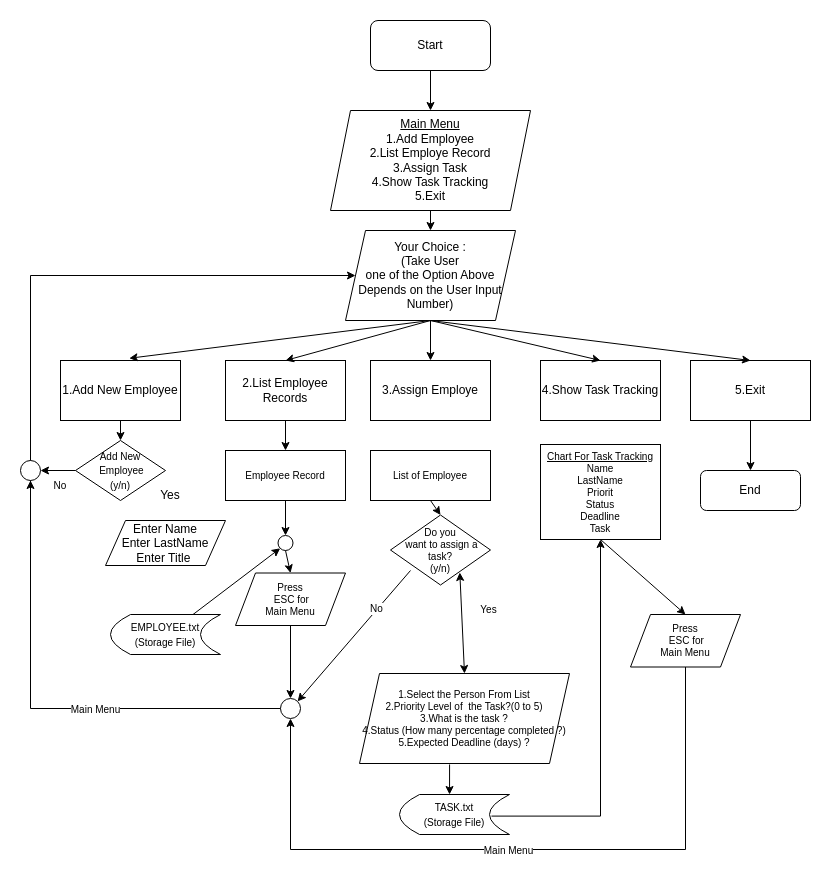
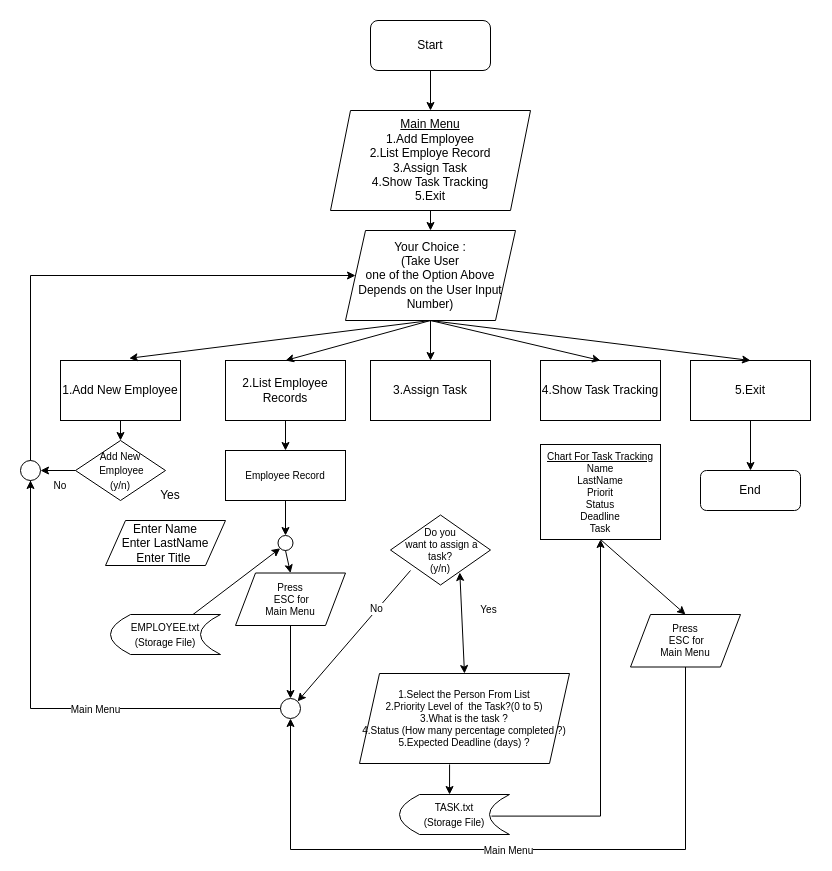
  <mxCell id="0" />
  <mxCell id="1" parent="0" />
  <mxCell id="2" value="Start" style="rounded=1;whiteSpace=wrap;html=1;" vertex="1" parent="1"><mxGeometry x="370" y="20" width="120" height="50" as="geometry" /></mxCell>
  <mxCell id="3" value="&lt;u&gt;Main Menu&lt;/u&gt;&lt;br&gt;1.Add Employee&lt;br&gt;2.List Employe Record&lt;br&gt;3.Assign Task&lt;br&gt;4.Show Task Tracking&lt;br&gt;5.Exit" style="shape=parallelogram;perimeter=parallelogramPerimeter;whiteSpace=wrap;html=1;fixedSize=1;" vertex="1" parent="1"><mxGeometry x="330" y="110" width="200" height="100" as="geometry" /></mxCell>
  <mxCell id="4" value="Your Choice :&lt;br&gt;(Take User&lt;br&gt;one of the Option Above Depends on the User Input Number)" style="shape=parallelogram;perimeter=parallelogramPerimeter;whiteSpace=wrap;html=1;fixedSize=1;" vertex="1" parent="1"><mxGeometry x="345" y="230" width="170" height="90" as="geometry" /></mxCell>
  <mxCell id="5" value="" style="endArrow=classic;html=1;rounded=0;exitX=0.5;exitY=1;exitDx=0;exitDy=0;entryX=0.5;entryY=0;entryDx=0;entryDy=0;" edge="1" parent="1" source="2" target="3"><mxGeometry width="50" height="50" relative="1" as="geometry"><mxPoint x="660" y="220" as="sourcePoint" /><mxPoint x="470" y="110" as="targetPoint" /></mxGeometry></mxCell>
  <mxCell id="6" value="" style="endArrow=classic;html=1;rounded=0;exitX=0.5;exitY=1;exitDx=0;exitDy=0;entryX=0.5;entryY=0;entryDx=0;entryDy=0;" edge="1" parent="1" source="3" target="4"><mxGeometry width="50" height="50" relative="1" as="geometry"><mxPoint x="660" y="210" as="sourcePoint" /><mxPoint x="450" y="230" as="targetPoint" /></mxGeometry></mxCell>
  <mxCell id="7" value="1.Add New Employee" style="rounded=0;whiteSpace=wrap;html=1;" vertex="1" parent="1"><mxGeometry x="60" y="360" width="120" height="60" as="geometry" /></mxCell>
  <mxCell id="8" value="2.List Employee Records" style="rounded=0;whiteSpace=wrap;html=1;" vertex="1" parent="1"><mxGeometry x="225" y="360" width="120" height="60" as="geometry" /></mxCell>
- <mxCell id="9" value="3.Assign Employe" style="rounded=0;whiteSpace=wrap;html=1;" vertex="1" parent="1"><mxGeometry x="370" y="360" width="120" height="60" as="geometry" /></mxCell>
+ <mxCell id="9" value="3.Assign Task" style="rounded=0;whiteSpace=wrap;html=1;" vertex="1" parent="1"><mxGeometry x="370" y="360" width="120" height="60" as="geometry" /></mxCell>
  <mxCell id="10" value="4.Show Task Tracking" style="rounded=0;whiteSpace=wrap;html=1;" vertex="1" parent="1"><mxGeometry x="540" y="360" width="120" height="60" as="geometry" /></mxCell>
  <mxCell id="11" value="5.Exit" style="rounded=0;whiteSpace=wrap;html=1;" vertex="1" parent="1"><mxGeometry x="690" y="360" width="120" height="60" as="geometry" /></mxCell>
  <mxCell id="12" value="&lt;font style=&quot;font-size: 10px;&quot;&gt;Add New&lt;br&gt;&amp;nbsp;Employee&lt;br&gt;(y/n)&lt;/font&gt;" style="rhombus;whiteSpace=wrap;html=1;" vertex="1" parent="1"><mxGeometry x="75" y="440" width="90" height="60" as="geometry" /></mxCell>
  <mxCell id="13" value="Enter Name&lt;br&gt;Enter LastName&lt;br&gt;Enter Title&amp;nbsp;" style="shape=parallelogram;perimeter=parallelogramPerimeter;whiteSpace=wrap;html=1;fixedSize=1;" vertex="1" parent="1"><mxGeometry x="105" y="520" width="120" height="45" as="geometry" /></mxCell>
  <mxCell id="14" value="&lt;font style=&quot;font-size: 10px;&quot;&gt;EMPLOYEE.txt&lt;br&gt;(Storage File)&lt;br&gt;&lt;/font&gt;" style="shape=dataStorage;whiteSpace=wrap;html=1;fixedSize=1;" vertex="1" parent="1"><mxGeometry x="110" y="614" width="110" height="40" as="geometry" /></mxCell>
  <mxCell id="15" value="" style="endArrow=classic;html=1;rounded=0;exitX=0.5;exitY=1;exitDx=0;exitDy=0;entryX=0.573;entryY=-0.037;entryDx=0;entryDy=0;entryPerimeter=0;" edge="1" parent="1" source="4" target="7"><mxGeometry width="50" height="50" relative="1" as="geometry"><mxPoint x="420" y="710" as="sourcePoint" /><mxPoint x="470" y="660" as="targetPoint" /></mxGeometry></mxCell>
  <mxCell id="16" value="" style="endArrow=classic;html=1;rounded=0;exitX=0.5;exitY=1;exitDx=0;exitDy=0;entryX=0.5;entryY=0;entryDx=0;entryDy=0;" edge="1" parent="1" source="4" target="8"><mxGeometry width="50" height="50" relative="1" as="geometry"><mxPoint x="420" y="450" as="sourcePoint" /><mxPoint x="470" y="400" as="targetPoint" /></mxGeometry></mxCell>
  <mxCell id="17" value="" style="endArrow=classic;html=1;rounded=0;exitX=0.5;exitY=1;exitDx=0;exitDy=0;entryX=0.5;entryY=0;entryDx=0;entryDy=0;" edge="1" parent="1" source="4" target="9"><mxGeometry width="50" height="50" relative="1" as="geometry"><mxPoint x="420" y="450" as="sourcePoint" /><mxPoint x="440" y="360" as="targetPoint" /></mxGeometry></mxCell>
  <mxCell id="18" value="" style="endArrow=classic;html=1;rounded=0;entryX=0.5;entryY=0;entryDx=0;entryDy=0;exitX=0.5;exitY=1;exitDx=0;exitDy=0;" edge="1" parent="1" source="4" target="10"><mxGeometry width="50" height="50" relative="1" as="geometry"><mxPoint x="420" y="330" as="sourcePoint" /><mxPoint x="470" y="280" as="targetPoint" /></mxGeometry></mxCell>
  <mxCell id="19" value="" style="endArrow=classic;html=1;rounded=0;entryX=0.5;entryY=0;entryDx=0;entryDy=0;" edge="1" parent="1" target="11"><mxGeometry width="50" height="50" relative="1" as="geometry"><mxPoint x="430" y="320" as="sourcePoint" /><mxPoint x="470" y="280" as="targetPoint" /></mxGeometry></mxCell>
  <mxCell id="20" value="Yes" style="text;html=1;strokeColor=none;fillColor=none;align=center;verticalAlign=middle;whiteSpace=wrap;rounded=0;" vertex="1" parent="1"><mxGeometry x="140" y="480" width="60" height="30" as="geometry" /></mxCell>
  <mxCell id="21" value="No" style="text;html=1;strokeColor=none;fillColor=none;align=center;verticalAlign=middle;whiteSpace=wrap;rounded=0;fontSize=10;" vertex="1" parent="1"><mxGeometry x="30" y="470" width="60" height="30" as="geometry" /></mxCell>
  <mxCell id="22" value="" style="endArrow=classic;html=1;rounded=0;fontSize=10;exitX=0.5;exitY=1;exitDx=0;exitDy=0;entryX=0.5;entryY=0;entryDx=0;entryDy=0;" edge="1" parent="1" source="7" target="12"><mxGeometry width="50" height="50" relative="1" as="geometry"><mxPoint x="50" y="340" as="sourcePoint" /><mxPoint x="100" y="290" as="targetPoint" /></mxGeometry></mxCell>
  <mxCell id="23" value="Employee Record" style="rounded=0;whiteSpace=wrap;html=1;fontSize=10;" vertex="1" parent="1"><mxGeometry x="225" y="450" width="120" height="50" as="geometry" /></mxCell>
  <mxCell id="24" value="" style="endArrow=classic;html=1;rounded=0;fontSize=10;exitX=0.75;exitY=0;exitDx=0;exitDy=0;entryX=0;entryY=1;entryDx=0;entryDy=0;" edge="1" parent="1" source="14" target="26"><mxGeometry width="50" height="50" relative="1" as="geometry"><mxPoint x="290" y="590" as="sourcePoint" /><mxPoint x="250" y="560" as="targetPoint" /></mxGeometry></mxCell>
  <mxCell id="25" value="" style="endArrow=classic;html=1;rounded=0;fontSize=10;exitX=0.5;exitY=1;exitDx=0;exitDy=0;entryX=0.5;entryY=0;entryDx=0;entryDy=0;" edge="1" parent="1" source="8" target="23"><mxGeometry width="50" height="50" relative="1" as="geometry"><mxPoint x="40" y="600" as="sourcePoint" /><mxPoint x="90" y="550" as="targetPoint" /></mxGeometry></mxCell>
  <mxCell id="26" value="" style="ellipse;whiteSpace=wrap;html=1;aspect=fixed;fontSize=10;" vertex="1" parent="1"><mxGeometry x="277.5" y="535" width="15" height="15" as="geometry" /></mxCell>
  <mxCell id="27" value="" style="endArrow=classic;html=1;rounded=0;fontSize=10;exitX=0.5;exitY=1;exitDx=0;exitDy=0;entryX=0.5;entryY=0;entryDx=0;entryDy=0;" edge="1" parent="1" source="23" target="26"><mxGeometry width="50" height="50" relative="1" as="geometry"><mxPoint x="40" y="600" as="sourcePoint" /><mxPoint x="90" y="550" as="targetPoint" /></mxGeometry></mxCell>
  <mxCell id="28" value="Press&lt;br&gt;&amp;nbsp;ESC for &lt;br&gt;Main Menu" style="shape=parallelogram;perimeter=parallelogramPerimeter;whiteSpace=wrap;html=1;fixedSize=1;fontSize=10;" vertex="1" parent="1"><mxGeometry x="235" y="572.5" width="110" height="52.5" as="geometry" /></mxCell>
  <mxCell id="29" value="" style="edgeStyle=elbowEdgeStyle;elbow=horizontal;endArrow=classic;html=1;rounded=0;fontSize=10;entryX=0;entryY=0.5;entryDx=0;entryDy=0;startArrow=none;" edge="1" parent="1" target="4"><mxGeometry width="50" height="50" relative="1" as="geometry"><mxPoint x="40" y="470" as="sourcePoint" /><mxPoint x="60" y="280" as="targetPoint" /><Array as="points"><mxPoint x="30" y="380" /></Array></mxGeometry></mxCell>
  <mxCell id="30" value="" style="endArrow=classic;html=1;rounded=0;fontSize=10;entryX=0.5;entryY=0;entryDx=0;entryDy=0;exitX=0.5;exitY=1;exitDx=0;exitDy=0;" edge="1" parent="1" source="26"><mxGeometry width="50" height="50" relative="1" as="geometry"><mxPoint x="210" y="600" as="sourcePoint" /><mxPoint x="290" y="572.5" as="targetPoint" /></mxGeometry></mxCell>
- <mxCell id="31" value="List of Employee" style="rounded=0;whiteSpace=wrap;html=1;fontSize=10;" vertex="1" parent="1"><mxGeometry x="370" y="450" width="120" height="50" as="geometry" /></mxCell>
  <mxCell id="32" value="Do you&lt;br&gt;&amp;nbsp;want to assign a task?&lt;br&gt;(y/n)" style="rhombus;whiteSpace=wrap;html=1;fontSize=10;" vertex="1" parent="1"><mxGeometry x="390" y="514.5" width="100" height="70" as="geometry" /></mxCell>
  <mxCell id="33" value="1.Select the Person From List&lt;br&gt;2.Priority Level of&amp;nbsp; the Task?(0 to 5)&lt;br&gt;3.What is the task ?&lt;br&gt;4.Status (How many percentage completed ?)&lt;br&gt;5.Expected Deadline (days) ?" style="shape=parallelogram;perimeter=parallelogramPerimeter;whiteSpace=wrap;html=1;fixedSize=1;fontSize=10;" vertex="1" parent="1"><mxGeometry x="359" y="673" width="210" height="90" as="geometry" /></mxCell>
- <mxCell id="34" value="" style="endArrow=classic;html=1;rounded=0;fontSize=10;exitX=0.5;exitY=1;exitDx=0;exitDy=0;entryX=0.5;entryY=0;entryDx=0;entryDy=0;" edge="1" parent="1" source="31" target="32"><mxGeometry width="50" height="50" relative="1" as="geometry"><mxPoint x="240" y="560" as="sourcePoint" /><mxPoint x="290" y="510" as="targetPoint" /></mxGeometry></mxCell>
  <mxCell id="35" value="" style="ellipse;whiteSpace=wrap;html=1;aspect=fixed;fontSize=10;" vertex="1" parent="1"><mxGeometry x="280" y="698" width="20" height="20" as="geometry" /></mxCell>
  <mxCell id="36" value="" style="endArrow=classic;html=1;rounded=0;fontSize=10;entryX=1;entryY=0;entryDx=0;entryDy=0;startArrow=none;" edge="1" parent="1" target="35"><mxGeometry width="50" height="50" relative="1" as="geometry"><mxPoint x="410" y="570" as="sourcePoint" /><mxPoint x="290" y="510" as="targetPoint" /></mxGeometry></mxCell>
  <mxCell id="37" value="No" style="edgeLabel;html=1;align=center;verticalAlign=middle;resizable=0;points=[];fontSize=10;" vertex="1" connectable="0" parent="36"><mxGeometry x="-0.414" y="-2" relative="1" as="geometry"><mxPoint as="offset" /></mxGeometry></mxCell>
  <mxCell id="38" value="" style="endArrow=classic;html=1;rounded=0;fontSize=10;exitX=0.75;exitY=0;exitDx=0;exitDy=0;startArrow=none;" edge="1" parent="1" source="41"><mxGeometry width="50" height="50" relative="1" as="geometry"><mxPoint x="240" y="340" as="sourcePoint" /><mxPoint x="30" y="470" as="targetPoint" /></mxGeometry></mxCell>
  <mxCell id="39" value="" style="edgeStyle=elbowEdgeStyle;elbow=horizontal;endArrow=none;html=1;rounded=0;fontSize=10;exitX=0;exitY=0.5;exitDx=0;exitDy=0;entryX=0;entryY=0.25;entryDx=0;entryDy=0;" edge="1" parent="1" source="35" target="21"><mxGeometry width="50" height="50" relative="1" as="geometry"><mxPoint x="280" y="679" as="sourcePoint" /><mxPoint x="40" y="470" as="targetPoint" /><Array as="points"><mxPoint x="30" y="490" /></Array></mxGeometry></mxCell>
  <mxCell id="40" value="Main Menu" style="edgeLabel;html=1;align=center;verticalAlign=middle;resizable=0;points=[];fontSize=10;" vertex="1" connectable="0" parent="39"><mxGeometry x="-0.226" relative="1" as="geometry"><mxPoint as="offset" /></mxGeometry></mxCell>
  <mxCell id="41" value="" style="ellipse;whiteSpace=wrap;html=1;aspect=fixed;fontSize=10;" vertex="1" parent="1"><mxGeometry x="20" y="460" width="20" height="20" as="geometry" /></mxCell>
  <mxCell id="42" value="" style="endArrow=classic;html=1;rounded=0;fontSize=10;entryX=1;entryY=0.5;entryDx=0;entryDy=0;exitX=0.75;exitY=0;exitDx=0;exitDy=0;" edge="1" parent="1" source="21" target="41"><mxGeometry width="50" height="50" relative="1" as="geometry"><mxPoint x="240" y="560" as="sourcePoint" /><mxPoint x="290" y="510" as="targetPoint" /></mxGeometry></mxCell>
  <mxCell id="43" value="" style="endArrow=classic;html=1;rounded=0;fontSize=10;exitX=0.5;exitY=1;exitDx=0;exitDy=0;entryX=0.5;entryY=0;entryDx=0;entryDy=0;" edge="1" parent="1" source="28" target="35"><mxGeometry width="50" height="50" relative="1" as="geometry"><mxPoint x="290" y="654" as="sourcePoint" /><mxPoint x="290" y="539" as="targetPoint" /></mxGeometry></mxCell>
  <mxCell id="44" value="" style="endArrow=classic;html=1;rounded=0;fontSize=10;" edge="1" parent="1"><mxGeometry width="50" height="50" relative="1" as="geometry"><mxPoint x="30" y="680" as="sourcePoint" /><mxPoint x="30" y="480" as="targetPoint" /></mxGeometry></mxCell>
  <mxCell id="45" value="" style="endArrow=classic;startArrow=classic;html=1;rounded=0;fontSize=10;entryX=0.5;entryY=0;entryDx=0;entryDy=0;exitX=0.693;exitY=0.821;exitDx=0;exitDy=0;exitPerimeter=0;" edge="1" parent="1" source="32" target="33"><mxGeometry width="50" height="50" relative="1" as="geometry"><mxPoint x="240" y="560" as="sourcePoint" /><mxPoint x="290" y="510" as="targetPoint" /></mxGeometry></mxCell>
  <mxCell id="46" value="Yes" style="edgeLabel;html=1;align=center;verticalAlign=middle;resizable=0;points=[];fontSize=10;" vertex="1" connectable="0" parent="1"><mxGeometry x="380.005" y="637.667" as="geometry"><mxPoint x="107" y="-29" as="offset" /></mxGeometry></mxCell>
  <mxCell id="47" value="Press&lt;br&gt;&amp;nbsp;ESC for &lt;br&gt;Main Menu" style="shape=parallelogram;perimeter=parallelogramPerimeter;whiteSpace=wrap;html=1;fixedSize=1;fontSize=10;" vertex="1" parent="1"><mxGeometry x="630" y="614" width="110" height="52.5" as="geometry" /></mxCell>
  <mxCell id="48" value="&lt;u&gt;Chart For Task Tracking&lt;/u&gt;&lt;br&gt;Name&lt;br&gt;LastName&lt;br&gt;Priorit&lt;br&gt;Status&lt;br&gt;Deadline&lt;br&gt;Task" style="rounded=0;whiteSpace=wrap;html=1;fontSize=10;" vertex="1" parent="1"><mxGeometry x="540" y="444" width="120" height="95" as="geometry" /></mxCell>
  <mxCell id="49" value="&lt;font style=&quot;font-size: 10px;&quot;&gt;TASK.txt&lt;br&gt;(Storage File)&lt;br&gt;&lt;/font&gt;" style="shape=dataStorage;whiteSpace=wrap;html=1;fixedSize=1;" vertex="1" parent="1"><mxGeometry x="399" y="794" width="110" height="40" as="geometry" /></mxCell>
  <mxCell id="50" value="" style="endArrow=classic;html=1;rounded=0;fontSize=10;exitX=0.429;exitY=1.011;exitDx=0;exitDy=0;exitPerimeter=0;entryX=0.455;entryY=0;entryDx=0;entryDy=0;entryPerimeter=0;" edge="1" parent="1" source="33" target="49"><mxGeometry width="50" height="50" relative="1" as="geometry"><mxPoint x="520" y="779" as="sourcePoint" /><mxPoint x="570" y="729" as="targetPoint" /></mxGeometry></mxCell>
  <mxCell id="51" value="" style="endArrow=classic;html=1;rounded=0;fontSize=10;entryX=0.5;entryY=0;entryDx=0;entryDy=0;exitX=0.5;exitY=1;exitDx=0;exitDy=0;" edge="1" parent="1" source="48" target="47"><mxGeometry width="50" height="50" relative="1" as="geometry"><mxPoint x="540" y="710" as="sourcePoint" /><mxPoint x="590" y="660" as="targetPoint" /></mxGeometry></mxCell>
  <mxCell id="52" value="" style="edgeStyle=segmentEdgeStyle;endArrow=classic;html=1;rounded=0;fontSize=10;entryX=0.5;entryY=1;entryDx=0;entryDy=0;exitX=0.836;exitY=0.54;exitDx=0;exitDy=0;exitPerimeter=0;" edge="1" parent="1" source="49" target="48"><mxGeometry width="50" height="50" relative="1" as="geometry"><mxPoint x="512" y="815" as="sourcePoint" /><mxPoint x="600" y="730" as="targetPoint" /><Array as="points"><mxPoint x="600" y="816" /></Array></mxGeometry></mxCell>
  <mxCell id="53" value="" style="edgeStyle=elbowEdgeStyle;elbow=vertical;endArrow=classic;html=1;rounded=0;fontSize=10;entryX=0.5;entryY=1;entryDx=0;entryDy=0;exitX=0.5;exitY=1;exitDx=0;exitDy=0;" edge="1" parent="1" source="47" target="35"><mxGeometry width="50" height="50" relative="1" as="geometry"><mxPoint x="770" y="759" as="sourcePoint" /><mxPoint x="650" y="859" as="targetPoint" /><Array as="points"><mxPoint x="490" y="849" /></Array></mxGeometry></mxCell>
  <mxCell id="54" value="Main Menu" style="edgeLabel;html=1;align=center;verticalAlign=middle;resizable=0;points=[];fontSize=10;" vertex="1" connectable="0" parent="53"><mxGeometry x="0.015" relative="1" as="geometry"><mxPoint as="offset" /></mxGeometry></mxCell>
  <mxCell id="55" value="&lt;font style=&quot;font-size: 12px;&quot;&gt;End&lt;/font&gt;" style="rounded=1;whiteSpace=wrap;html=1;fontSize=10;" vertex="1" parent="1"><mxGeometry x="700" y="470" width="100" height="40" as="geometry" /></mxCell>
  <mxCell id="56" value="" style="endArrow=classic;html=1;rounded=0;fontSize=10;exitX=0.5;exitY=1;exitDx=0;exitDy=0;" edge="1" parent="1" source="11"><mxGeometry width="50" height="50" relative="1" as="geometry"><mxPoint x="440" y="490" as="sourcePoint" /><mxPoint x="750" y="470" as="targetPoint" /></mxGeometry></mxCell>
